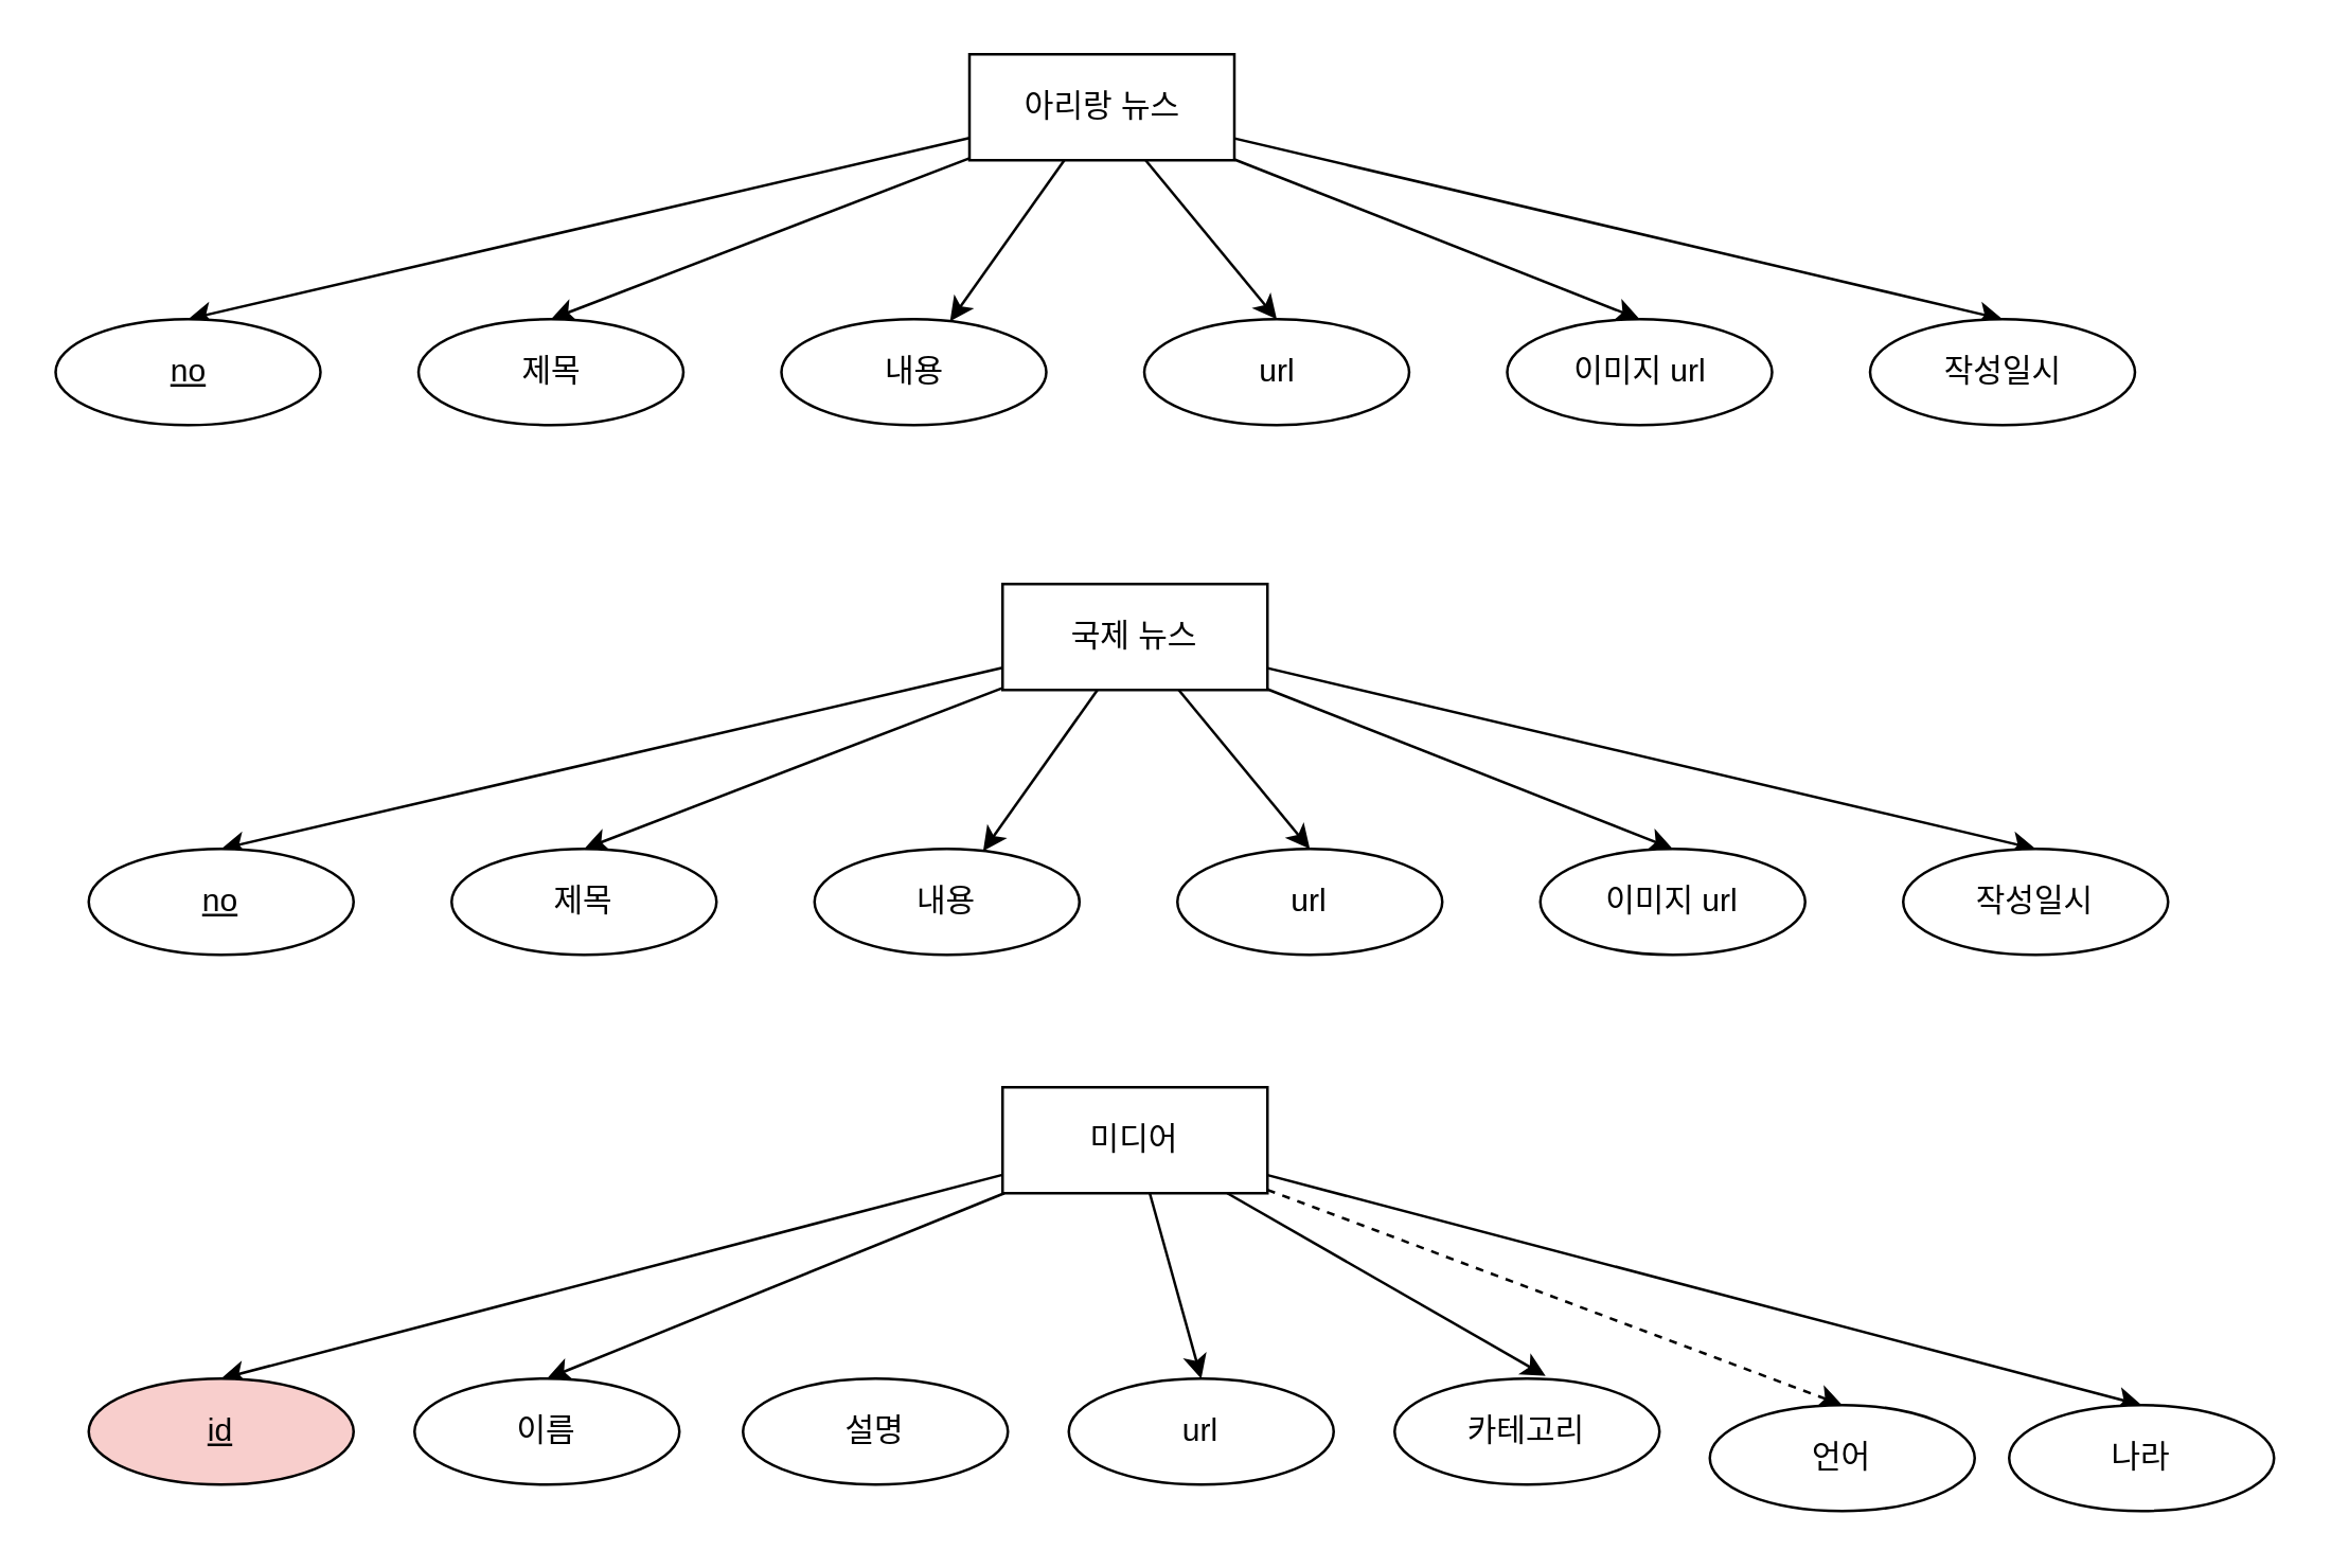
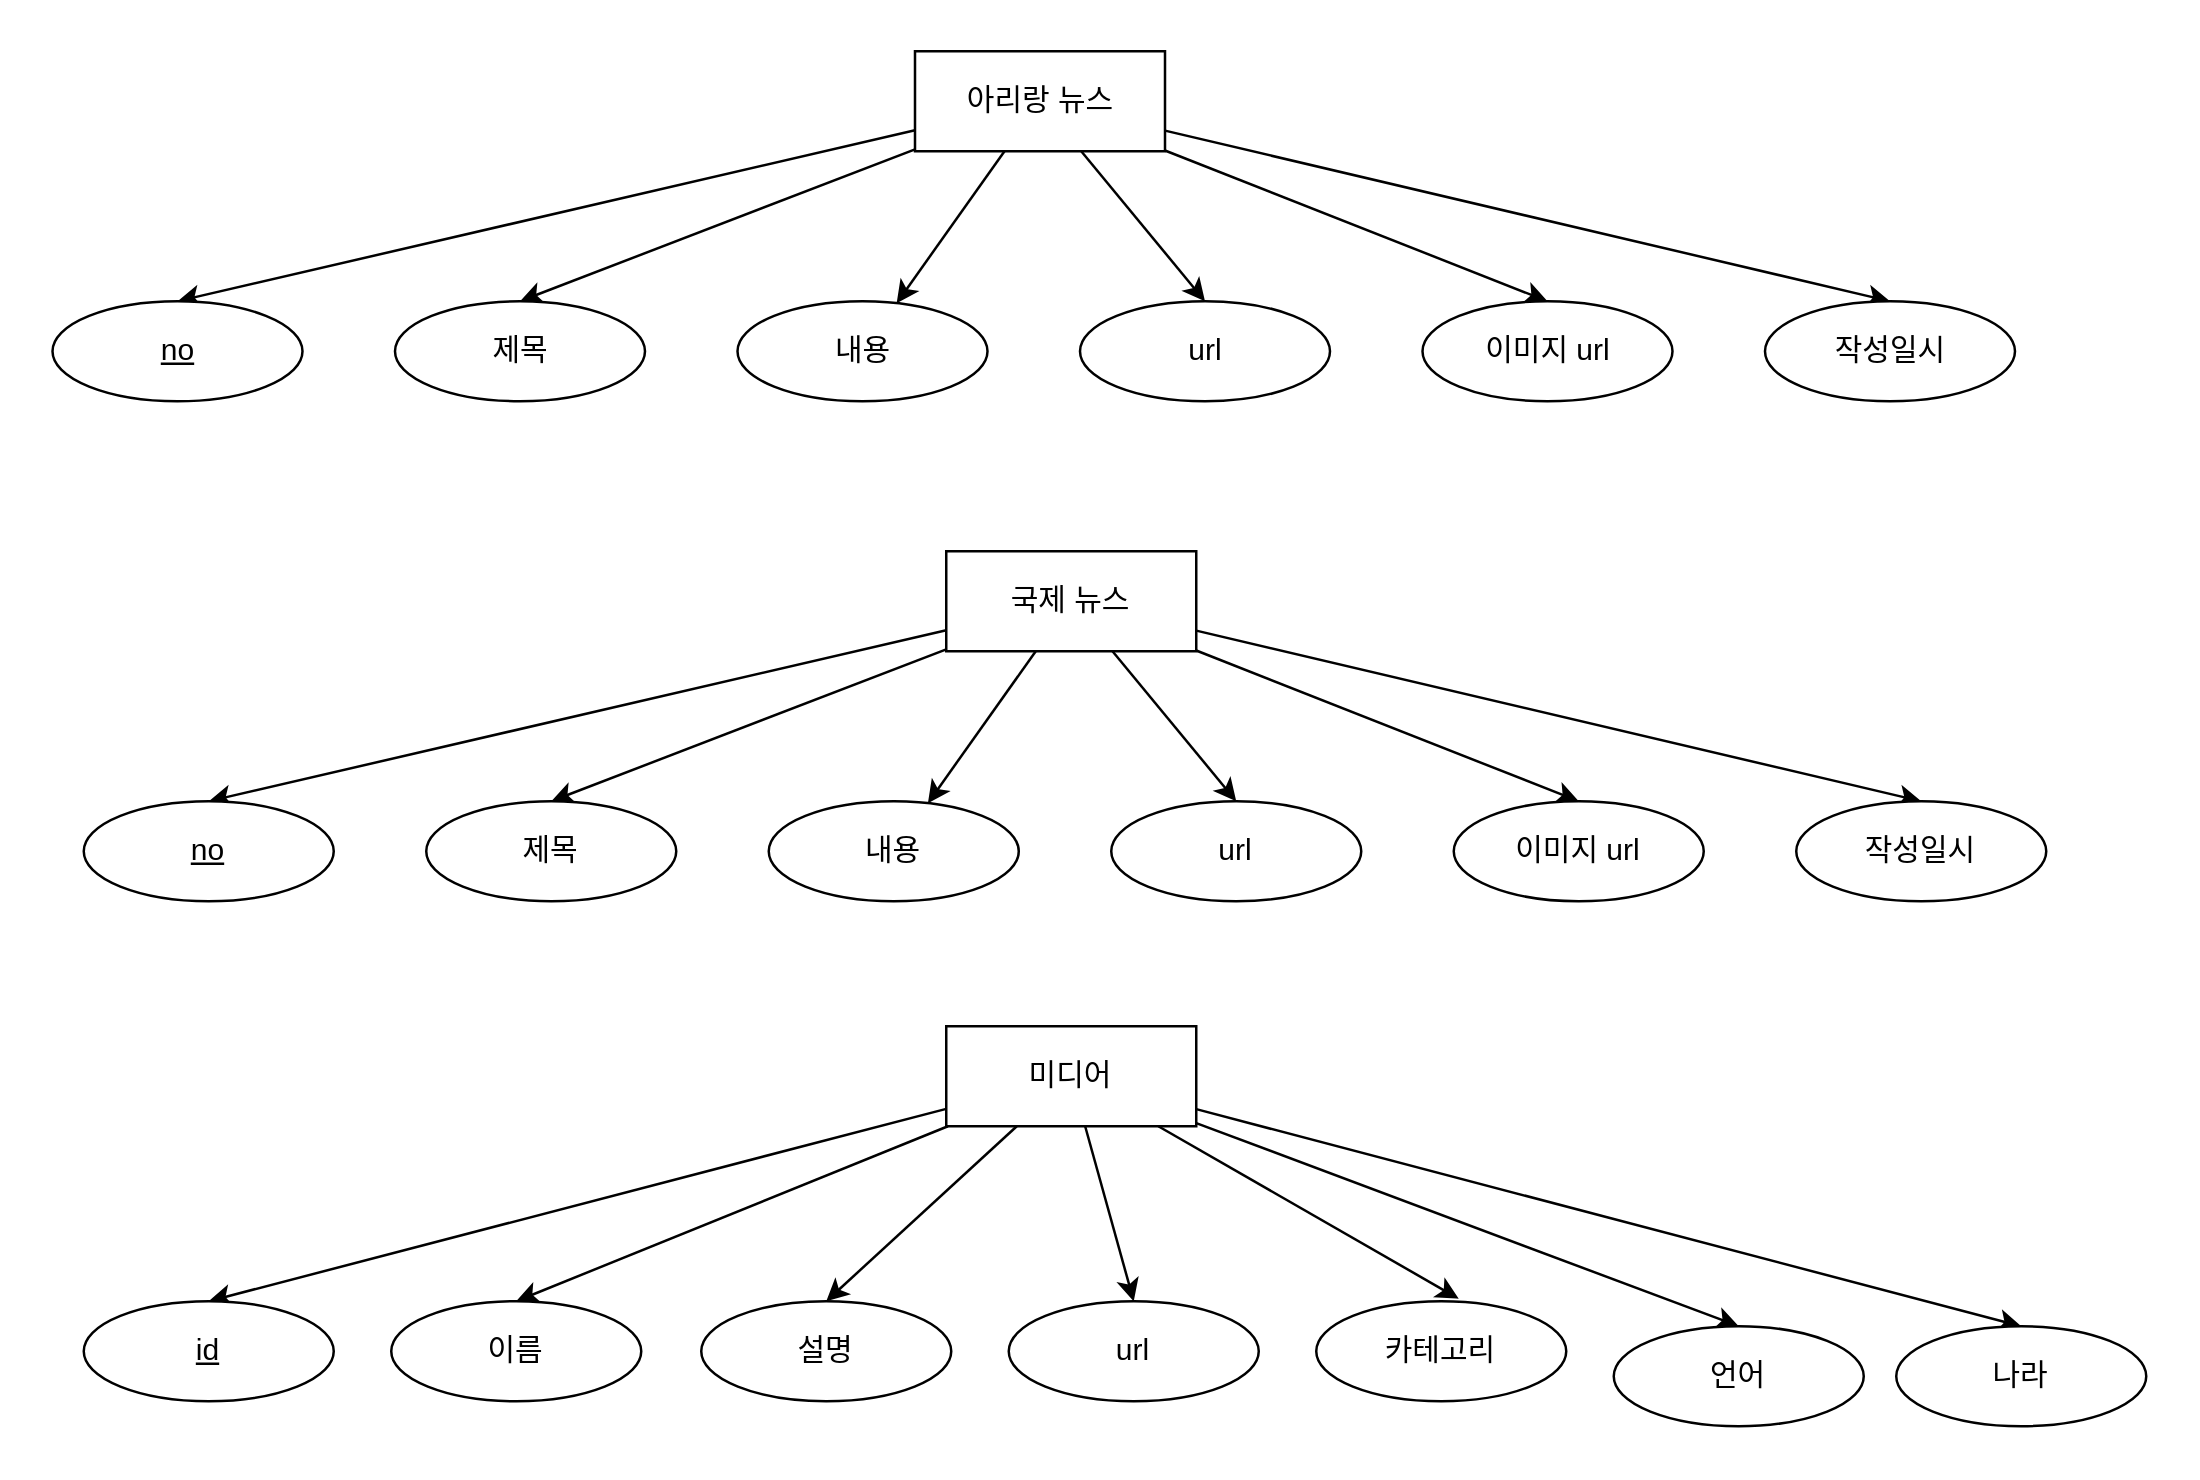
  <mxCell id="0" />
  <mxCell id="1" parent="0" />
  <mxCell id="2" style="rounded=0;orthogonalLoop=1;jettySize=auto;html=1;" parent="1" source="8" target="13" edge="1"><mxGeometry relative="1" as="geometry" /></mxCell>
  <mxCell id="3" style="rounded=0;orthogonalLoop=1;jettySize=auto;html=1;entryX=0.5;entryY=0;entryDx=0;entryDy=0;" parent="1" source="8" target="9" edge="1"><mxGeometry relative="1" as="geometry" /></mxCell>
  <mxCell id="4" style="rounded=0;orthogonalLoop=1;jettySize=auto;html=1;entryX=0.5;entryY=0;entryDx=0;entryDy=0;" parent="1" source="8" target="12" edge="1"><mxGeometry relative="1" as="geometry" /></mxCell>
  <mxCell id="5" style="rounded=0;orthogonalLoop=1;jettySize=auto;html=1;entryX=0.5;entryY=0;entryDx=0;entryDy=0;" parent="1" source="8" target="10" edge="1"><mxGeometry relative="1" as="geometry" /></mxCell>
  <mxCell id="6" style="rounded=0;orthogonalLoop=1;jettySize=auto;html=1;entryX=0.5;entryY=0;entryDx=0;entryDy=0;" parent="1" source="8" target="11" edge="1"><mxGeometry relative="1" as="geometry" /></mxCell>
  <mxCell id="7" style="rounded=0;orthogonalLoop=1;jettySize=auto;html=1;entryX=0.5;entryY=0;entryDx=0;entryDy=0;" parent="1" source="8" target="14" edge="1"><mxGeometry relative="1" as="geometry" /></mxCell>
  <mxCell id="8" value="국제 뉴스" style="whiteSpace=wrap;html=1;align=center;" parent="1" vertex="1"><mxGeometry x="378" y="220" width="100" height="40" as="geometry" /></mxCell>
  <mxCell id="9" value="제목" style="ellipse;whiteSpace=wrap;html=1;align=center;" parent="1" vertex="1"><mxGeometry x="170" y="320" width="100" height="40" as="geometry" /></mxCell>
  <mxCell id="10" value="no" style="ellipse;whiteSpace=wrap;html=1;align=center;fontStyle=4;" parent="1" vertex="1"><mxGeometry x="33" y="320" width="100" height="40" as="geometry" /></mxCell>
  <mxCell id="11" value="이미지 url" style="ellipse;whiteSpace=wrap;html=1;align=center;" parent="1" vertex="1"><mxGeometry x="581" y="320" width="100" height="40" as="geometry" /></mxCell>
  <mxCell id="12" value="url" style="ellipse;whiteSpace=wrap;html=1;align=center;" parent="1" vertex="1"><mxGeometry x="444" y="320" width="100" height="40" as="geometry" /></mxCell>
  <mxCell id="13" value="내용" style="ellipse;whiteSpace=wrap;html=1;align=center;" parent="1" vertex="1"><mxGeometry x="307" y="320" width="100" height="40" as="geometry" /></mxCell>
  <mxCell id="14" value="작성일시" style="ellipse;whiteSpace=wrap;html=1;align=center;" parent="1" vertex="1"><mxGeometry x="718" y="320" width="100" height="40" as="geometry" /></mxCell>
  <mxCell id="15" style="rounded=0;orthogonalLoop=1;jettySize=auto;html=1;" parent="1" source="21" target="26" edge="1"><mxGeometry relative="1" as="geometry" /></mxCell>
  <mxCell id="16" style="rounded=0;orthogonalLoop=1;jettySize=auto;html=1;entryX=0.5;entryY=0;entryDx=0;entryDy=0;" parent="1" source="21" target="22" edge="1"><mxGeometry relative="1" as="geometry" /></mxCell>
  <mxCell id="17" style="rounded=0;orthogonalLoop=1;jettySize=auto;html=1;entryX=0.5;entryY=0;entryDx=0;entryDy=0;" parent="1" source="21" target="25" edge="1"><mxGeometry relative="1" as="geometry" /></mxCell>
  <mxCell id="18" style="rounded=0;orthogonalLoop=1;jettySize=auto;html=1;entryX=0.5;entryY=0;entryDx=0;entryDy=0;" parent="1" source="21" target="23" edge="1"><mxGeometry relative="1" as="geometry" /></mxCell>
  <mxCell id="19" style="rounded=0;orthogonalLoop=1;jettySize=auto;html=1;entryX=0.5;entryY=0;entryDx=0;entryDy=0;" parent="1" source="21" target="24" edge="1"><mxGeometry relative="1" as="geometry" /></mxCell>
  <mxCell id="20" style="rounded=0;orthogonalLoop=1;jettySize=auto;html=1;entryX=0.5;entryY=0;entryDx=0;entryDy=0;" parent="1" source="21" target="27" edge="1"><mxGeometry relative="1" as="geometry" /></mxCell>
  <mxCell id="21" value="아리랑 뉴스" style="whiteSpace=wrap;html=1;align=center;" parent="1" vertex="1"><mxGeometry x="365.5" y="20" width="100" height="40" as="geometry" /></mxCell>
  <mxCell id="22" value="제목" style="ellipse;whiteSpace=wrap;html=1;align=center;" parent="1" vertex="1"><mxGeometry x="157.5" y="120" width="100" height="40" as="geometry" /></mxCell>
  <mxCell id="23" value="no" style="ellipse;whiteSpace=wrap;html=1;align=center;fontStyle=4;" parent="1" vertex="1"><mxGeometry x="20.5" y="120" width="100" height="40" as="geometry" /></mxCell>
  <mxCell id="24" value="이미지 url" style="ellipse;whiteSpace=wrap;html=1;align=center;" parent="1" vertex="1"><mxGeometry x="568.5" y="120" width="100" height="40" as="geometry" /></mxCell>
  <mxCell id="25" value="url" style="ellipse;whiteSpace=wrap;html=1;align=center;" parent="1" vertex="1"><mxGeometry x="431.5" y="120" width="100" height="40" as="geometry" /></mxCell>
  <mxCell id="26" value="내용" style="ellipse;whiteSpace=wrap;html=1;align=center;" parent="1" vertex="1"><mxGeometry x="294.5" y="120" width="100" height="40" as="geometry" /></mxCell>
  <mxCell id="27" value="작성일시" style="ellipse;whiteSpace=wrap;html=1;align=center;" parent="1" vertex="1"><mxGeometry x="705.5" y="120" width="100" height="40" as="geometry" /></mxCell>
  <mxCell id="28" style="rounded=0;orthogonalLoop=1;jettySize=auto;html=1;entryX=0.5;entryY=0;entryDx=0;entryDy=0;" edge="1" parent="1" source="35" target="38"><mxGeometry relative="1" as="geometry" /></mxCell>
+ <mxCell id="29" style="rounded=0;orthogonalLoop=1;jettySize=auto;html=1;entryX=0.5;entryY=0;entryDx=0;entryDy=0;" edge="1" parent="1" source="35" target="36"><mxGeometry relative="1" as="geometry" /></mxCell>
  <mxCell id="30" style="rounded=0;orthogonalLoop=1;jettySize=auto;html=1;entryX=0.57;entryY=-0.025;entryDx=0;entryDy=0;entryPerimeter=0;" edge="1" parent="1" source="35" target="39"><mxGeometry relative="1" as="geometry" /></mxCell>
- <mxCell id="31" style="rounded=0;orthogonalLoop=1;jettySize=auto;html=1;entryX=0.5;entryY=0;entryDx=0;entryDy=0;dashed=1;" edge="1" parent="1" source="35" target="40"><mxGeometry relative="1" as="geometry" /></mxCell>
+ <mxCell id="31" style="rounded=0;orthogonalLoop=1;jettySize=auto;html=1;entryX=0.5;entryY=0;entryDx=0;entryDy=0;" edge="1" parent="1" source="35" target="40"><mxGeometry relative="1" as="geometry" /></mxCell>
  <mxCell id="32" style="rounded=0;orthogonalLoop=1;jettySize=auto;html=1;entryX=0.5;entryY=0;entryDx=0;entryDy=0;" edge="1" parent="1" source="35" target="41"><mxGeometry relative="1" as="geometry" /></mxCell>
  <mxCell id="33" style="rounded=0;orthogonalLoop=1;jettySize=auto;html=1;entryX=0.5;entryY=0;entryDx=0;entryDy=0;" edge="1" parent="1" source="35" target="42"><mxGeometry relative="1" as="geometry" /></mxCell>
  <mxCell id="34" style="rounded=0;orthogonalLoop=1;jettySize=auto;html=1;entryX=0.5;entryY=0;entryDx=0;entryDy=0;" edge="1" parent="1" source="35" target="37"><mxGeometry relative="1" as="geometry" /></mxCell>
  <mxCell id="35" value="미디어" style="whiteSpace=wrap;html=1;align=center;" vertex="1" parent="1"><mxGeometry x="378" y="410" width="100" height="40" as="geometry" /></mxCell>
  <mxCell id="36" value="설명" style="ellipse;whiteSpace=wrap;html=1;align=center;" vertex="1" parent="1"><mxGeometry x="280" y="520" width="100" height="40" as="geometry" /></mxCell>
- <mxCell id="37" value="id" style="ellipse;whiteSpace=wrap;html=1;align=center;fontStyle=4;fillColor=#f8cecc;" vertex="1" parent="1"><mxGeometry x="33" y="520" width="100" height="40" as="geometry" /></mxCell>
+ <mxCell id="37" value="id" style="ellipse;whiteSpace=wrap;html=1;align=center;fontStyle=4;" vertex="1" parent="1"><mxGeometry x="33" y="520" width="100" height="40" as="geometry" /></mxCell>
  <mxCell id="38" value="url" style="ellipse;whiteSpace=wrap;html=1;align=center;" vertex="1" parent="1"><mxGeometry x="403" y="520" width="100" height="40" as="geometry" /></mxCell>
  <mxCell id="39" value="카테고리" style="ellipse;whiteSpace=wrap;html=1;align=center;" vertex="1" parent="1"><mxGeometry x="526" y="520" width="100" height="40" as="geometry" /></mxCell>
  <mxCell id="40" value="언어" style="ellipse;whiteSpace=wrap;html=1;align=center;" vertex="1" parent="1"><mxGeometry x="645" y="530" width="100" height="40" as="geometry" /></mxCell>
  <mxCell id="41" value="나라" style="ellipse;whiteSpace=wrap;html=1;align=center;" vertex="1" parent="1"><mxGeometry x="758" y="530" width="100" height="40" as="geometry" /></mxCell>
  <mxCell id="42" value="이름" style="ellipse;whiteSpace=wrap;html=1;align=center;" vertex="1" parent="1"><mxGeometry x="156" y="520" width="100" height="40" as="geometry" /></mxCell>
